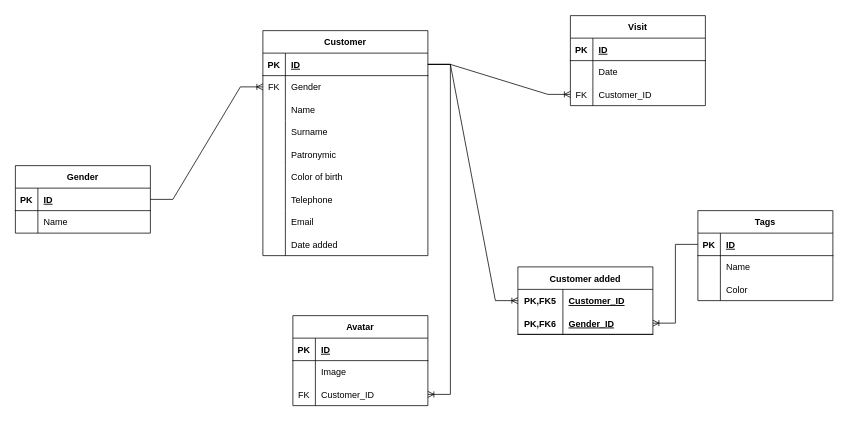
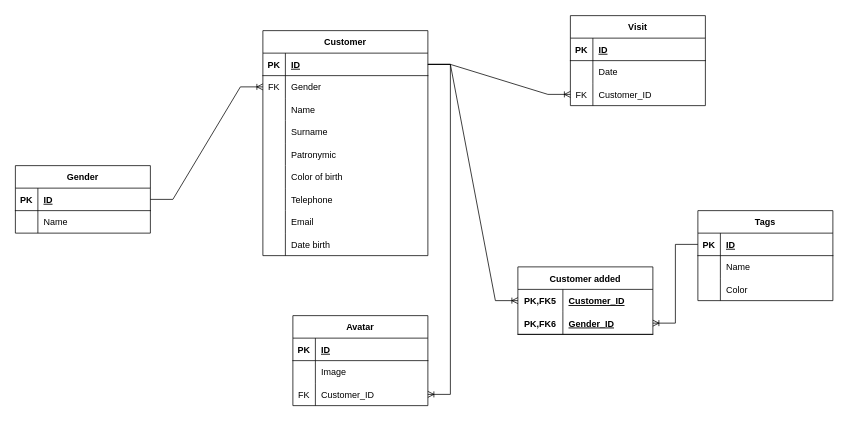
  <mxCell id="0" />
  <mxCell id="1" parent="0" />
  <mxCell id="2" value="Customer" style="shape=table;startSize=30;container=1;collapsible=1;childLayout=tableLayout;fixedRows=1;rowLines=0;fontStyle=1;align=center;resizeLast=1;" vertex="1" parent="1"><mxGeometry x="350" y="40" width="220" height="300" as="geometry" /></mxCell>
  <mxCell id="3" value="" style="shape=tableRow;horizontal=0;startSize=0;swimlaneHead=0;swimlaneBody=0;fillColor=none;collapsible=0;dropTarget=0;points=[[0,0.5],[1,0.5]];portConstraint=eastwest;top=0;left=0;right=0;bottom=1;" vertex="1" parent="2"><mxGeometry y="30" width="220" height="30" as="geometry" /></mxCell>
  <mxCell id="4" value="PK" style="shape=partialRectangle;connectable=0;fillColor=none;top=0;left=0;bottom=0;right=0;fontStyle=1;overflow=hidden;" vertex="1" parent="3"><mxGeometry width="30" height="30" as="geometry"><mxRectangle width="30" height="30" as="alternateBounds" /></mxGeometry></mxCell>
  <mxCell id="5" value="ID" style="shape=partialRectangle;connectable=0;fillColor=none;top=0;left=0;bottom=0;right=0;align=left;spacingLeft=6;fontStyle=5;overflow=hidden;" vertex="1" parent="3"><mxGeometry x="30" width="190" height="30" as="geometry"><mxRectangle width="190" height="30" as="alternateBounds" /></mxGeometry></mxCell>
  <mxCell id="6" value="" style="shape=tableRow;horizontal=0;startSize=0;swimlaneHead=0;swimlaneBody=0;fillColor=none;collapsible=0;dropTarget=0;points=[[0,0.5],[1,0.5]];portConstraint=eastwest;top=0;left=0;right=0;bottom=0;" vertex="1" parent="2"><mxGeometry y="60" width="220" height="30" as="geometry" /></mxCell>
  <mxCell id="7" value="FK" style="shape=partialRectangle;connectable=0;fillColor=none;top=0;left=0;bottom=0;right=0;editable=1;overflow=hidden;" vertex="1" parent="6"><mxGeometry width="30" height="30" as="geometry"><mxRectangle width="30" height="30" as="alternateBounds" /></mxGeometry></mxCell>
  <mxCell id="8" value="Gender" style="shape=partialRectangle;connectable=0;fillColor=none;top=0;left=0;bottom=0;right=0;align=left;spacingLeft=6;overflow=hidden;" vertex="1" parent="6"><mxGeometry x="30" width="190" height="30" as="geometry"><mxRectangle width="190" height="30" as="alternateBounds" /></mxGeometry></mxCell>
  <mxCell id="9" value="" style="shape=tableRow;horizontal=0;startSize=0;swimlaneHead=0;swimlaneBody=0;fillColor=none;collapsible=0;dropTarget=0;points=[[0,0.5],[1,0.5]];portConstraint=eastwest;top=0;left=0;right=0;bottom=0;" vertex="1" parent="2"><mxGeometry y="90" width="220" height="30" as="geometry" /></mxCell>
  <mxCell id="10" value="" style="shape=partialRectangle;connectable=0;fillColor=none;top=0;left=0;bottom=0;right=0;editable=1;overflow=hidden;" vertex="1" parent="9"><mxGeometry width="30" height="30" as="geometry"><mxRectangle width="30" height="30" as="alternateBounds" /></mxGeometry></mxCell>
  <mxCell id="11" value="Name" style="shape=partialRectangle;connectable=0;fillColor=none;top=0;left=0;bottom=0;right=0;align=left;spacingLeft=6;overflow=hidden;" vertex="1" parent="9"><mxGeometry x="30" width="190" height="30" as="geometry"><mxRectangle width="190" height="30" as="alternateBounds" /></mxGeometry></mxCell>
  <mxCell id="12" value="" style="shape=tableRow;horizontal=0;startSize=0;swimlaneHead=0;swimlaneBody=0;fillColor=none;collapsible=0;dropTarget=0;points=[[0,0.5],[1,0.5]];portConstraint=eastwest;top=0;left=0;right=0;bottom=0;" vertex="1" parent="2"><mxGeometry y="120" width="220" height="30" as="geometry" /></mxCell>
  <mxCell id="13" value="" style="shape=partialRectangle;connectable=0;fillColor=none;top=0;left=0;bottom=0;right=0;editable=1;overflow=hidden;" vertex="1" parent="12"><mxGeometry width="30" height="30" as="geometry"><mxRectangle width="30" height="30" as="alternateBounds" /></mxGeometry></mxCell>
  <mxCell id="14" value="Surname" style="shape=partialRectangle;connectable=0;fillColor=none;top=0;left=0;bottom=0;right=0;align=left;spacingLeft=6;overflow=hidden;" vertex="1" parent="12"><mxGeometry x="30" width="190" height="30" as="geometry"><mxRectangle width="190" height="30" as="alternateBounds" /></mxGeometry></mxCell>
  <mxCell id="15" value="" style="shape=tableRow;horizontal=0;startSize=0;swimlaneHead=0;swimlaneBody=0;fillColor=none;collapsible=0;dropTarget=0;points=[[0,0.5],[1,0.5]];portConstraint=eastwest;top=0;left=0;right=0;bottom=0;" vertex="1" parent="2"><mxGeometry y="150" width="220" height="30" as="geometry" /></mxCell>
  <mxCell id="16" value="" style="shape=partialRectangle;connectable=0;fillColor=none;top=0;left=0;bottom=0;right=0;editable=1;overflow=hidden;" vertex="1" parent="15"><mxGeometry width="30" height="30" as="geometry"><mxRectangle width="30" height="30" as="alternateBounds" /></mxGeometry></mxCell>
  <mxCell id="17" value="Patronymic" style="shape=partialRectangle;connectable=0;fillColor=none;top=0;left=0;bottom=0;right=0;align=left;spacingLeft=6;overflow=hidden;" vertex="1" parent="15"><mxGeometry x="30" width="190" height="30" as="geometry"><mxRectangle width="190" height="30" as="alternateBounds" /></mxGeometry></mxCell>
  <mxCell id="18" value="" style="shape=tableRow;horizontal=0;startSize=0;swimlaneHead=0;swimlaneBody=0;fillColor=none;collapsible=0;dropTarget=0;points=[[0,0.5],[1,0.5]];portConstraint=eastwest;top=0;left=0;right=0;bottom=0;" vertex="1" parent="2"><mxGeometry y="180" width="220" height="30" as="geometry" /></mxCell>
  <mxCell id="19" value="" style="shape=partialRectangle;connectable=0;fillColor=none;top=0;left=0;bottom=0;right=0;editable=1;overflow=hidden;" vertex="1" parent="18"><mxGeometry width="30" height="30" as="geometry"><mxRectangle width="30" height="30" as="alternateBounds" /></mxGeometry></mxCell>
  <mxCell id="20" value="Color of birth" style="shape=partialRectangle;connectable=0;fillColor=none;top=0;left=0;bottom=0;right=0;align=left;spacingLeft=6;overflow=hidden;" vertex="1" parent="18"><mxGeometry x="30" width="190" height="30" as="geometry"><mxRectangle width="190" height="30" as="alternateBounds" /></mxGeometry></mxCell>
  <mxCell id="21" value="" style="shape=tableRow;horizontal=0;startSize=0;swimlaneHead=0;swimlaneBody=0;fillColor=none;collapsible=0;dropTarget=0;points=[[0,0.5],[1,0.5]];portConstraint=eastwest;top=0;left=0;right=0;bottom=0;" vertex="1" parent="2"><mxGeometry y="210" width="220" height="30" as="geometry" /></mxCell>
  <mxCell id="22" value="" style="shape=partialRectangle;connectable=0;fillColor=none;top=0;left=0;bottom=0;right=0;editable=1;overflow=hidden;" vertex="1" parent="21"><mxGeometry width="30" height="30" as="geometry"><mxRectangle width="30" height="30" as="alternateBounds" /></mxGeometry></mxCell>
  <mxCell id="23" value="Telephone" style="shape=partialRectangle;connectable=0;fillColor=none;top=0;left=0;bottom=0;right=0;align=left;spacingLeft=6;overflow=hidden;" vertex="1" parent="21"><mxGeometry x="30" width="190" height="30" as="geometry"><mxRectangle width="190" height="30" as="alternateBounds" /></mxGeometry></mxCell>
  <mxCell id="24" value="" style="shape=tableRow;horizontal=0;startSize=0;swimlaneHead=0;swimlaneBody=0;fillColor=none;collapsible=0;dropTarget=0;points=[[0,0.5],[1,0.5]];portConstraint=eastwest;top=0;left=0;right=0;bottom=0;" vertex="1" parent="2"><mxGeometry y="240" width="220" height="30" as="geometry" /></mxCell>
  <mxCell id="25" value="" style="shape=partialRectangle;connectable=0;fillColor=none;top=0;left=0;bottom=0;right=0;editable=1;overflow=hidden;" vertex="1" parent="24"><mxGeometry width="30" height="30" as="geometry"><mxRectangle width="30" height="30" as="alternateBounds" /></mxGeometry></mxCell>
  <mxCell id="26" value="Email" style="shape=partialRectangle;connectable=0;fillColor=none;top=0;left=0;bottom=0;right=0;align=left;spacingLeft=6;overflow=hidden;" vertex="1" parent="24"><mxGeometry x="30" width="190" height="30" as="geometry"><mxRectangle width="190" height="30" as="alternateBounds" /></mxGeometry></mxCell>
  <mxCell id="27" value="" style="shape=tableRow;horizontal=0;startSize=0;swimlaneHead=0;swimlaneBody=0;fillColor=none;collapsible=0;dropTarget=0;points=[[0,0.5],[1,0.5]];portConstraint=eastwest;top=0;left=0;right=0;bottom=0;" vertex="1" parent="2"><mxGeometry y="270" width="220" height="30" as="geometry" /></mxCell>
  <mxCell id="28" value="" style="shape=partialRectangle;connectable=0;fillColor=none;top=0;left=0;bottom=0;right=0;editable=1;overflow=hidden;" vertex="1" parent="27"><mxGeometry width="30" height="30" as="geometry"><mxRectangle width="30" height="30" as="alternateBounds" /></mxGeometry></mxCell>
- <mxCell id="29" value="Date added" style="shape=partialRectangle;connectable=0;fillColor=none;top=0;left=0;bottom=0;right=0;align=left;spacingLeft=6;overflow=hidden;" vertex="1" parent="27"><mxGeometry x="30" width="190" height="30" as="geometry"><mxRectangle width="190" height="30" as="alternateBounds" /></mxGeometry></mxCell>
+ <mxCell id="29" value="Date birth" style="shape=partialRectangle;connectable=0;fillColor=none;top=0;left=0;bottom=0;right=0;align=left;spacingLeft=6;overflow=hidden;" vertex="1" parent="27"><mxGeometry x="30" width="190" height="30" as="geometry"><mxRectangle width="190" height="30" as="alternateBounds" /></mxGeometry></mxCell>
  <mxCell id="30" value="Tags" style="shape=table;startSize=30;container=1;collapsible=1;childLayout=tableLayout;fixedRows=1;rowLines=0;fontStyle=1;align=center;resizeLast=1;" vertex="1" parent="1"><mxGeometry x="930" y="280" width="180" height="120" as="geometry" /></mxCell>
  <mxCell id="31" value="" style="shape=tableRow;horizontal=0;startSize=0;swimlaneHead=0;swimlaneBody=0;fillColor=none;collapsible=0;dropTarget=0;points=[[0,0.5],[1,0.5]];portConstraint=eastwest;top=0;left=0;right=0;bottom=1;" vertex="1" parent="30"><mxGeometry y="30" width="180" height="30" as="geometry" /></mxCell>
  <mxCell id="32" value="PK" style="shape=partialRectangle;connectable=0;fillColor=none;top=0;left=0;bottom=0;right=0;fontStyle=1;overflow=hidden;" vertex="1" parent="31"><mxGeometry width="30" height="30" as="geometry"><mxRectangle width="30" height="30" as="alternateBounds" /></mxGeometry></mxCell>
  <mxCell id="33" value="ID" style="shape=partialRectangle;connectable=0;fillColor=none;top=0;left=0;bottom=0;right=0;align=left;spacingLeft=6;fontStyle=5;overflow=hidden;" vertex="1" parent="31"><mxGeometry x="30" width="150" height="30" as="geometry"><mxRectangle width="150" height="30" as="alternateBounds" /></mxGeometry></mxCell>
  <mxCell id="34" value="" style="shape=tableRow;horizontal=0;startSize=0;swimlaneHead=0;swimlaneBody=0;fillColor=none;collapsible=0;dropTarget=0;points=[[0,0.5],[1,0.5]];portConstraint=eastwest;top=0;left=0;right=0;bottom=0;" vertex="1" parent="30"><mxGeometry y="60" width="180" height="30" as="geometry" /></mxCell>
  <mxCell id="35" value="" style="shape=partialRectangle;connectable=0;fillColor=none;top=0;left=0;bottom=0;right=0;editable=1;overflow=hidden;" vertex="1" parent="34"><mxGeometry width="30" height="30" as="geometry"><mxRectangle width="30" height="30" as="alternateBounds" /></mxGeometry></mxCell>
  <mxCell id="36" value="Name" style="shape=partialRectangle;connectable=0;fillColor=none;top=0;left=0;bottom=0;right=0;align=left;spacingLeft=6;overflow=hidden;" vertex="1" parent="34"><mxGeometry x="30" width="150" height="30" as="geometry"><mxRectangle width="150" height="30" as="alternateBounds" /></mxGeometry></mxCell>
  <mxCell id="37" value="" style="shape=tableRow;horizontal=0;startSize=0;swimlaneHead=0;swimlaneBody=0;fillColor=none;collapsible=0;dropTarget=0;points=[[0,0.5],[1,0.5]];portConstraint=eastwest;top=0;left=0;right=0;bottom=0;" vertex="1" parent="30"><mxGeometry y="90" width="180" height="30" as="geometry" /></mxCell>
  <mxCell id="38" value="" style="shape=partialRectangle;connectable=0;fillColor=none;top=0;left=0;bottom=0;right=0;editable=1;overflow=hidden;" vertex="1" parent="37"><mxGeometry width="30" height="30" as="geometry"><mxRectangle width="30" height="30" as="alternateBounds" /></mxGeometry></mxCell>
  <mxCell id="39" value="Color" style="shape=partialRectangle;connectable=0;fillColor=none;top=0;left=0;bottom=0;right=0;align=left;spacingLeft=6;overflow=hidden;" vertex="1" parent="37"><mxGeometry x="30" width="150" height="30" as="geometry"><mxRectangle width="150" height="30" as="alternateBounds" /></mxGeometry></mxCell>
  <mxCell id="40" value="Customer added" style="shape=table;startSize=30;container=1;collapsible=1;childLayout=tableLayout;fixedRows=1;rowLines=0;fontStyle=1;align=center;resizeLast=1;" vertex="1" parent="1"><mxGeometry x="690" y="355" width="180" height="90" as="geometry" /></mxCell>
  <mxCell id="41" value="" style="shape=tableRow;horizontal=0;startSize=0;swimlaneHead=0;swimlaneBody=0;fillColor=none;collapsible=0;dropTarget=0;points=[[0,0.5],[1,0.5]];portConstraint=eastwest;top=0;left=0;right=0;bottom=0;" vertex="1" parent="40"><mxGeometry y="30" width="180" height="30" as="geometry" /></mxCell>
  <mxCell id="42" value="PK,FK5" style="shape=partialRectangle;connectable=0;fillColor=none;top=0;left=0;bottom=0;right=0;fontStyle=1;overflow=hidden;" vertex="1" parent="41"><mxGeometry width="60" height="30" as="geometry"><mxRectangle width="60" height="30" as="alternateBounds" /></mxGeometry></mxCell>
  <mxCell id="43" value="Customer_ID" style="shape=partialRectangle;connectable=0;fillColor=none;top=0;left=0;bottom=0;right=0;align=left;spacingLeft=6;fontStyle=5;overflow=hidden;" vertex="1" parent="41"><mxGeometry x="60" width="120" height="30" as="geometry"><mxRectangle width="120" height="30" as="alternateBounds" /></mxGeometry></mxCell>
  <mxCell id="44" value="" style="shape=tableRow;horizontal=0;startSize=0;swimlaneHead=0;swimlaneBody=0;fillColor=none;collapsible=0;dropTarget=0;points=[[0,0.5],[1,0.5]];portConstraint=eastwest;top=0;left=0;right=0;bottom=1;" vertex="1" parent="40"><mxGeometry y="60" width="180" height="30" as="geometry" /></mxCell>
  <mxCell id="45" value="PK,FK6" style="shape=partialRectangle;connectable=0;fillColor=none;top=0;left=0;bottom=0;right=0;fontStyle=1;overflow=hidden;" vertex="1" parent="44"><mxGeometry width="60" height="30" as="geometry"><mxRectangle width="60" height="30" as="alternateBounds" /></mxGeometry></mxCell>
  <mxCell id="46" value="Gender_ID" style="shape=partialRectangle;connectable=0;fillColor=none;top=0;left=0;bottom=0;right=0;align=left;spacingLeft=6;fontStyle=5;overflow=hidden;" vertex="1" parent="44"><mxGeometry x="60" width="120" height="30" as="geometry"><mxRectangle width="120" height="30" as="alternateBounds" /></mxGeometry></mxCell>
  <mxCell id="47" value="" style="edgeStyle=entityRelationEdgeStyle;fontSize=12;html=1;endArrow=ERoneToMany;rounded=0;entryX=1;entryY=0.5;entryDx=0;entryDy=0;exitX=0;exitY=0.5;exitDx=0;exitDy=0;" edge="1" parent="1" source="31" target="44"><mxGeometry width="100" height="100" relative="1" as="geometry"><mxPoint x="920" y="570" as="sourcePoint" /><mxPoint x="1020" y="470" as="targetPoint" /></mxGeometry></mxCell>
  <mxCell id="48" value="" style="edgeStyle=entityRelationEdgeStyle;fontSize=12;html=1;endArrow=ERoneToMany;rounded=0;exitX=1;exitY=0.5;exitDx=0;exitDy=0;entryX=0;entryY=0.5;entryDx=0;entryDy=0;" edge="1" parent="1" source="3" target="41"><mxGeometry width="100" height="100" relative="1" as="geometry"><mxPoint x="630" y="330" as="sourcePoint" /><mxPoint x="730" y="230" as="targetPoint" /></mxGeometry></mxCell>
  <mxCell id="49" value="Visit" style="shape=table;startSize=30;container=1;collapsible=1;childLayout=tableLayout;fixedRows=1;rowLines=0;fontStyle=1;align=center;resizeLast=1;" vertex="1" parent="1"><mxGeometry x="760" y="20" width="180" height="120" as="geometry" /></mxCell>
  <mxCell id="50" value="" style="shape=tableRow;horizontal=0;startSize=0;swimlaneHead=0;swimlaneBody=0;fillColor=none;collapsible=0;dropTarget=0;points=[[0,0.5],[1,0.5]];portConstraint=eastwest;top=0;left=0;right=0;bottom=1;" vertex="1" parent="49"><mxGeometry y="30" width="180" height="30" as="geometry" /></mxCell>
  <mxCell id="51" value="PK" style="shape=partialRectangle;connectable=0;fillColor=none;top=0;left=0;bottom=0;right=0;fontStyle=1;overflow=hidden;" vertex="1" parent="50"><mxGeometry width="30" height="30" as="geometry"><mxRectangle width="30" height="30" as="alternateBounds" /></mxGeometry></mxCell>
  <mxCell id="52" value="ID" style="shape=partialRectangle;connectable=0;fillColor=none;top=0;left=0;bottom=0;right=0;align=left;spacingLeft=6;fontStyle=5;overflow=hidden;" vertex="1" parent="50"><mxGeometry x="30" width="150" height="30" as="geometry"><mxRectangle width="150" height="30" as="alternateBounds" /></mxGeometry></mxCell>
  <mxCell id="53" value="" style="shape=tableRow;horizontal=0;startSize=0;swimlaneHead=0;swimlaneBody=0;fillColor=none;collapsible=0;dropTarget=0;points=[[0,0.5],[1,0.5]];portConstraint=eastwest;top=0;left=0;right=0;bottom=0;" vertex="1" parent="49"><mxGeometry y="60" width="180" height="30" as="geometry" /></mxCell>
  <mxCell id="54" value="" style="shape=partialRectangle;connectable=0;fillColor=none;top=0;left=0;bottom=0;right=0;editable=1;overflow=hidden;" vertex="1" parent="53"><mxGeometry width="30" height="30" as="geometry"><mxRectangle width="30" height="30" as="alternateBounds" /></mxGeometry></mxCell>
  <mxCell id="55" value="Date" style="shape=partialRectangle;connectable=0;fillColor=none;top=0;left=0;bottom=0;right=0;align=left;spacingLeft=6;overflow=hidden;" vertex="1" parent="53"><mxGeometry x="30" width="150" height="30" as="geometry"><mxRectangle width="150" height="30" as="alternateBounds" /></mxGeometry></mxCell>
  <mxCell id="56" value="" style="shape=tableRow;horizontal=0;startSize=0;swimlaneHead=0;swimlaneBody=0;fillColor=none;collapsible=0;dropTarget=0;points=[[0,0.5],[1,0.5]];portConstraint=eastwest;top=0;left=0;right=0;bottom=0;" vertex="1" parent="49"><mxGeometry y="90" width="180" height="30" as="geometry" /></mxCell>
  <mxCell id="57" value="FK" style="shape=partialRectangle;connectable=0;fillColor=none;top=0;left=0;bottom=0;right=0;editable=1;overflow=hidden;" vertex="1" parent="56"><mxGeometry width="30" height="30" as="geometry"><mxRectangle width="30" height="30" as="alternateBounds" /></mxGeometry></mxCell>
  <mxCell id="58" value="Customer_ID" style="shape=partialRectangle;connectable=0;fillColor=none;top=0;left=0;bottom=0;right=0;align=left;spacingLeft=6;overflow=hidden;" vertex="1" parent="56"><mxGeometry x="30" width="150" height="30" as="geometry"><mxRectangle width="150" height="30" as="alternateBounds" /></mxGeometry></mxCell>
  <mxCell id="59" value="" style="edgeStyle=entityRelationEdgeStyle;fontSize=12;html=1;endArrow=ERoneToMany;rounded=0;exitX=1;exitY=0.5;exitDx=0;exitDy=0;entryX=0;entryY=0.5;entryDx=0;entryDy=0;" edge="1" parent="1" source="3" target="56"><mxGeometry width="100" height="100" relative="1" as="geometry"><mxPoint x="610" y="270" as="sourcePoint" /><mxPoint x="710" y="170" as="targetPoint" /></mxGeometry></mxCell>
  <mxCell id="60" value="Gender" style="shape=table;startSize=30;container=1;collapsible=1;childLayout=tableLayout;fixedRows=1;rowLines=0;fontStyle=1;align=center;resizeLast=1;" vertex="1" parent="1"><mxGeometry x="20" y="220" width="180" height="90" as="geometry" /></mxCell>
  <mxCell id="61" value="" style="shape=tableRow;horizontal=0;startSize=0;swimlaneHead=0;swimlaneBody=0;fillColor=none;collapsible=0;dropTarget=0;points=[[0,0.5],[1,0.5]];portConstraint=eastwest;top=0;left=0;right=0;bottom=1;" vertex="1" parent="60"><mxGeometry y="30" width="180" height="30" as="geometry" /></mxCell>
  <mxCell id="62" value="PK" style="shape=partialRectangle;connectable=0;fillColor=none;top=0;left=0;bottom=0;right=0;fontStyle=1;overflow=hidden;" vertex="1" parent="61"><mxGeometry width="30" height="30" as="geometry"><mxRectangle width="30" height="30" as="alternateBounds" /></mxGeometry></mxCell>
  <mxCell id="63" value="ID" style="shape=partialRectangle;connectable=0;fillColor=none;top=0;left=0;bottom=0;right=0;align=left;spacingLeft=6;fontStyle=5;overflow=hidden;" vertex="1" parent="61"><mxGeometry x="30" width="150" height="30" as="geometry"><mxRectangle width="150" height="30" as="alternateBounds" /></mxGeometry></mxCell>
  <mxCell id="64" value="" style="shape=tableRow;horizontal=0;startSize=0;swimlaneHead=0;swimlaneBody=0;fillColor=none;collapsible=0;dropTarget=0;points=[[0,0.5],[1,0.5]];portConstraint=eastwest;top=0;left=0;right=0;bottom=0;" vertex="1" parent="60"><mxGeometry y="60" width="180" height="30" as="geometry" /></mxCell>
  <mxCell id="65" value="" style="shape=partialRectangle;connectable=0;fillColor=none;top=0;left=0;bottom=0;right=0;editable=1;overflow=hidden;" vertex="1" parent="64"><mxGeometry width="30" height="30" as="geometry"><mxRectangle width="30" height="30" as="alternateBounds" /></mxGeometry></mxCell>
  <mxCell id="66" value="Name" style="shape=partialRectangle;connectable=0;fillColor=none;top=0;left=0;bottom=0;right=0;align=left;spacingLeft=6;overflow=hidden;" vertex="1" parent="64"><mxGeometry x="30" width="150" height="30" as="geometry"><mxRectangle width="150" height="30" as="alternateBounds" /></mxGeometry></mxCell>
  <mxCell id="67" value="Avatar" style="shape=table;startSize=30;container=1;collapsible=1;childLayout=tableLayout;fixedRows=1;rowLines=0;fontStyle=1;align=center;resizeLast=1;" vertex="1" parent="1"><mxGeometry x="390" y="420" width="180" height="120" as="geometry" /></mxCell>
  <mxCell id="68" value="" style="shape=tableRow;horizontal=0;startSize=0;swimlaneHead=0;swimlaneBody=0;fillColor=none;collapsible=0;dropTarget=0;points=[[0,0.5],[1,0.5]];portConstraint=eastwest;top=0;left=0;right=0;bottom=1;" vertex="1" parent="67"><mxGeometry y="30" width="180" height="30" as="geometry" /></mxCell>
  <mxCell id="69" value="PK" style="shape=partialRectangle;connectable=0;fillColor=none;top=0;left=0;bottom=0;right=0;fontStyle=1;overflow=hidden;" vertex="1" parent="68"><mxGeometry width="30" height="30" as="geometry"><mxRectangle width="30" height="30" as="alternateBounds" /></mxGeometry></mxCell>
  <mxCell id="70" value="ID" style="shape=partialRectangle;connectable=0;fillColor=none;top=0;left=0;bottom=0;right=0;align=left;spacingLeft=6;fontStyle=5;overflow=hidden;" vertex="1" parent="68"><mxGeometry x="30" width="150" height="30" as="geometry"><mxRectangle width="150" height="30" as="alternateBounds" /></mxGeometry></mxCell>
  <mxCell id="71" value="" style="shape=tableRow;horizontal=0;startSize=0;swimlaneHead=0;swimlaneBody=0;fillColor=none;collapsible=0;dropTarget=0;points=[[0,0.5],[1,0.5]];portConstraint=eastwest;top=0;left=0;right=0;bottom=0;" vertex="1" parent="67"><mxGeometry y="60" width="180" height="30" as="geometry" /></mxCell>
  <mxCell id="72" value="" style="shape=partialRectangle;connectable=0;fillColor=none;top=0;left=0;bottom=0;right=0;editable=1;overflow=hidden;" vertex="1" parent="71"><mxGeometry width="30" height="30" as="geometry"><mxRectangle width="30" height="30" as="alternateBounds" /></mxGeometry></mxCell>
  <mxCell id="73" value="Image" style="shape=partialRectangle;connectable=0;fillColor=none;top=0;left=0;bottom=0;right=0;align=left;spacingLeft=6;overflow=hidden;" vertex="1" parent="71"><mxGeometry x="30" width="150" height="30" as="geometry"><mxRectangle width="150" height="30" as="alternateBounds" /></mxGeometry></mxCell>
  <mxCell id="74" value="" style="shape=tableRow;horizontal=0;startSize=0;swimlaneHead=0;swimlaneBody=0;fillColor=none;collapsible=0;dropTarget=0;points=[[0,0.5],[1,0.5]];portConstraint=eastwest;top=0;left=0;right=0;bottom=0;" vertex="1" parent="67"><mxGeometry y="90" width="180" height="30" as="geometry" /></mxCell>
  <mxCell id="75" value="FK" style="shape=partialRectangle;connectable=0;fillColor=none;top=0;left=0;bottom=0;right=0;editable=1;overflow=hidden;" vertex="1" parent="74"><mxGeometry width="30" height="30" as="geometry"><mxRectangle width="30" height="30" as="alternateBounds" /></mxGeometry></mxCell>
  <mxCell id="76" value="Customer_ID" style="shape=partialRectangle;connectable=0;fillColor=none;top=0;left=0;bottom=0;right=0;align=left;spacingLeft=6;overflow=hidden;" vertex="1" parent="74"><mxGeometry x="30" width="150" height="30" as="geometry"><mxRectangle width="150" height="30" as="alternateBounds" /></mxGeometry></mxCell>
  <mxCell id="77" value="" style="edgeStyle=entityRelationEdgeStyle;fontSize=12;html=1;endArrow=ERoneToMany;rounded=0;exitX=1;exitY=0.5;exitDx=0;exitDy=0;entryX=1;entryY=0.5;entryDx=0;entryDy=0;" edge="1" parent="1" source="3" target="74"><mxGeometry width="100" height="100" relative="1" as="geometry"><mxPoint x="640" y="590" as="sourcePoint" /><mxPoint x="730" y="520" as="targetPoint" /></mxGeometry></mxCell>
  <mxCell id="78" value="" style="edgeStyle=entityRelationEdgeStyle;fontSize=12;html=1;endArrow=ERoneToMany;rounded=0;exitX=1;exitY=0.5;exitDx=0;exitDy=0;entryX=0;entryY=0.5;entryDx=0;entryDy=0;" edge="1" parent="1" source="61" target="6"><mxGeometry width="100" height="100" relative="1" as="geometry"><mxPoint x="310" y="430" as="sourcePoint" /><mxPoint x="410" y="330" as="targetPoint" /></mxGeometry></mxCell>
